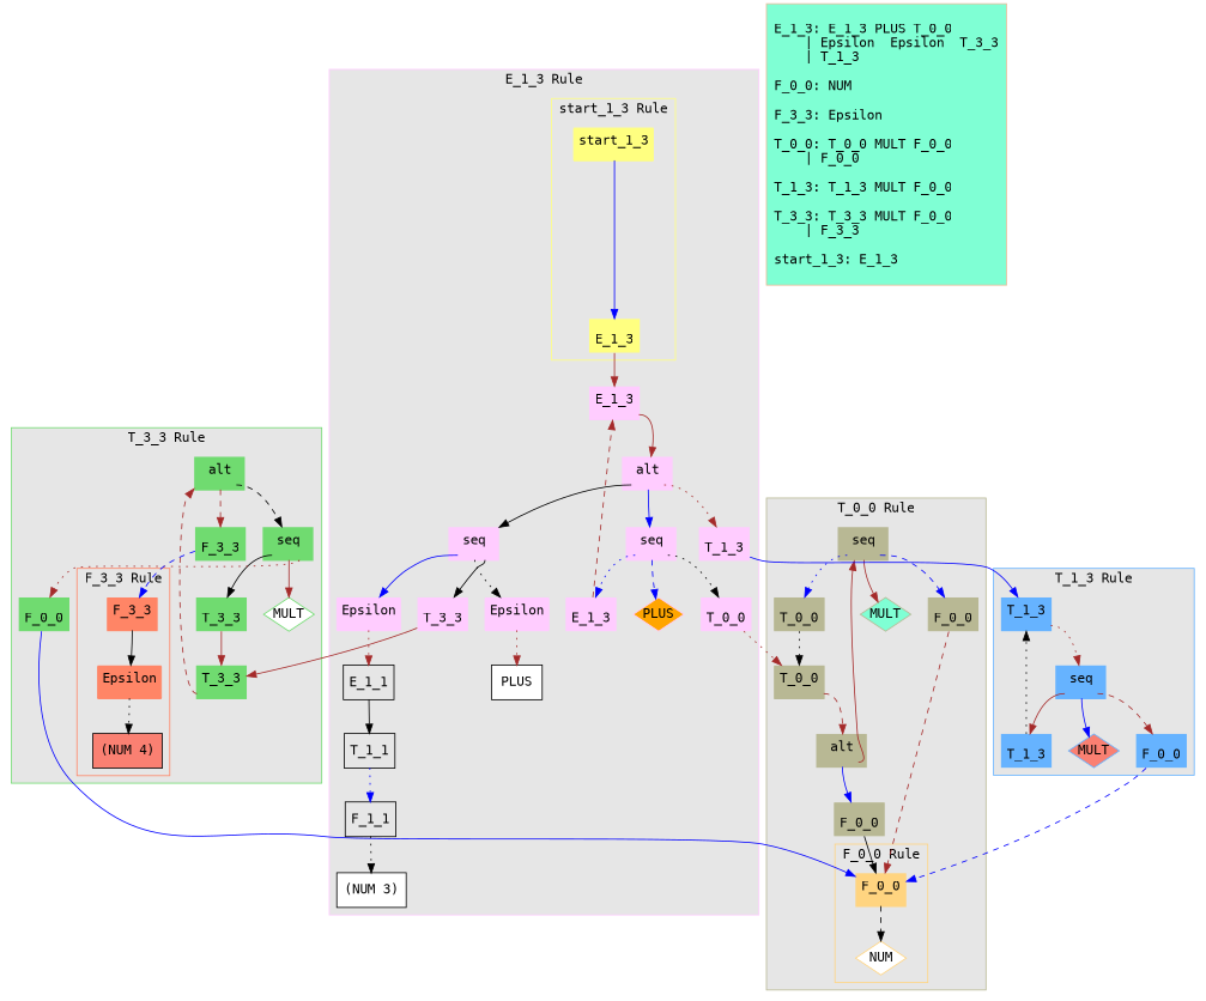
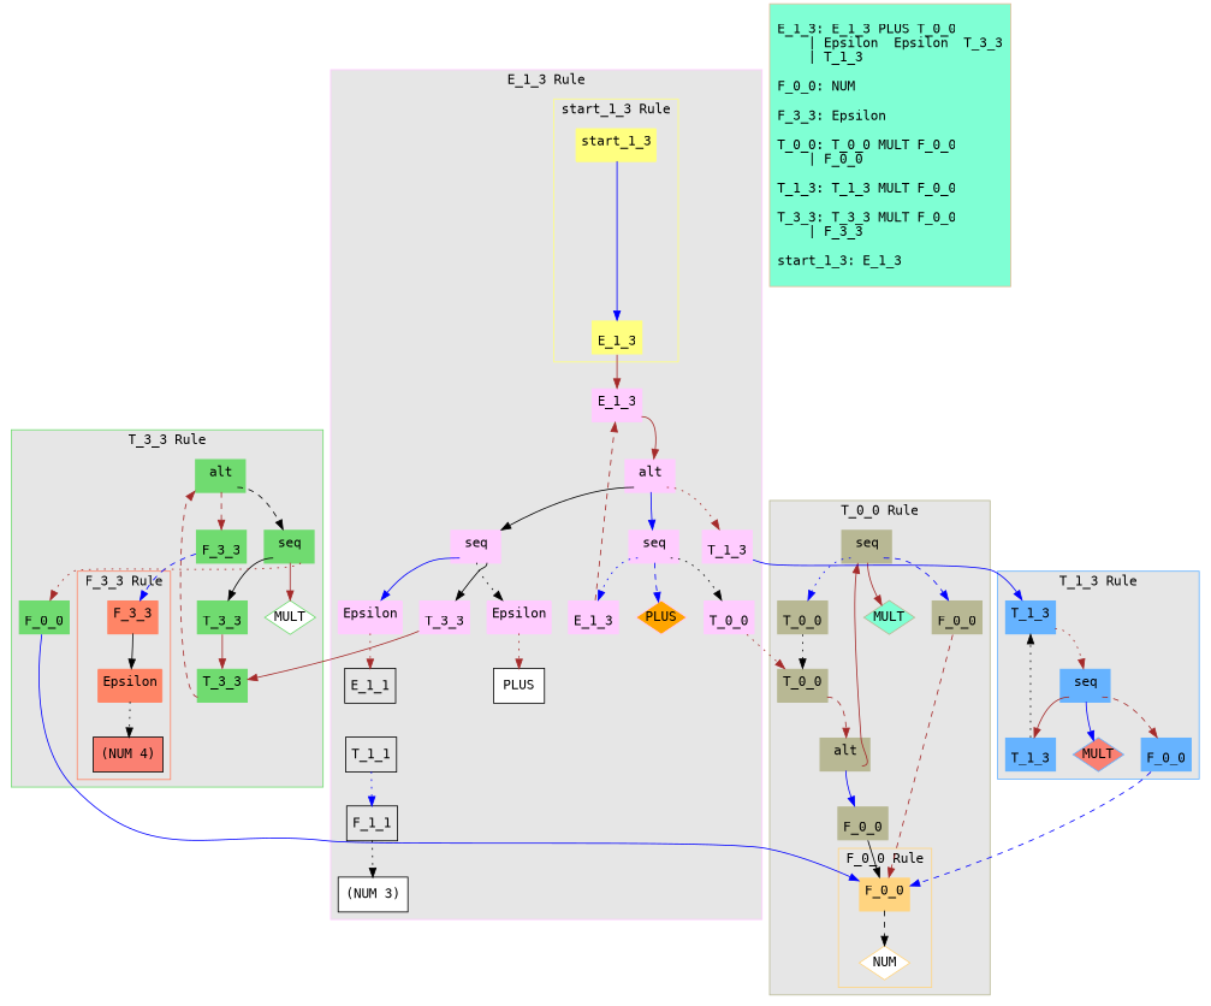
  digraph {
    fontname="DejaVu Sans Mono"
    node [color="#ffccff" fontname="DejaVu Sans Mono" margin=0 shape=none style=filled]
    edge [color=brown fontname="DejaVu Sans Mono" style=solid tailport=F]
    n1 [color="#ff8566" label=< <table border="1" cellborder="0" cellspacing="0" cellpadding="4"><tr><td>F_3_3</td></tr><tr><td port="F"></td></tr></table> >]
    n2 [color="#ff8566" label=< <table border="1" cellborder="0" cellspacing="0" cellpadding="4"><tr><td>Epsilon</td></tr><tr><td port="F"></td></tr></table> >]
    n3 [fillcolor=salmon label="(NUM 4)" shape=record color="" margin=""]
    n4 [color="#70db70" label=< <table border="1" cellborder="0" cellspacing="0" cellpadding="4"><tr><td>T_3_3</td></tr><tr><td port="F"></td></tr></table> >]
    n5 [color="#70db70" label=< <table border="1" cellborder="0" cellspacing="0" cellpadding="4"><tr><td>alt</td></tr><tr><td port="F"></td></tr></table> >]
    n6 [color="#70db70" label=< <table border="1" cellborder="0" cellspacing="0" cellpadding="4"><tr><td colspan="3">seq</td></tr><tr><td port="F0"></td><td port="F1"></td><td port="F2"></td></tr></table> >]
    n7 [color="#70db70" label=< <table border="1" cellborder="0" cellspacing="0" cellpadding="4"><tr><td port="H"></td></tr><tr><td>T_3_3</td></tr></table> >]
    n8 [color="#70db70" fillcolor=white label=MULT shape=diamond]
    n9 [color="#70db70" label=< <table border="1" cellborder="0" cellspacing="0" cellpadding="4"><tr><td port="H"></td></tr><tr><td>F_0_0</td></tr></table> >]
    n10 [color="#70db70" label=< <table border="1" cellborder="0" cellspacing="0" cellpadding="4"><tr><td port="H"></td></tr><tr><td>F_3_3</td></tr></table> >]
    n11 [color="#66b3ff" label=< <table border="1" cellborder="0" cellspacing="0" cellpadding="4"><tr><td>T_1_3</td></tr><tr><td port="F"></td></tr></table> >]
    n12 [color="#66b3ff" label=< <table border="1" cellborder="0" cellspacing="0" cellpadding="4"><tr><td colspan="3">seq</td></tr><tr><td port="F0"></td><td port="F1"></td><td port="F2"></td></tr></table> >]
    n13 [color="#66b3ff" label=< <table border="1" cellborder="0" cellspacing="0" cellpadding="4"><tr><td port="H"></td></tr><tr><td>T_1_3</td></tr></table> >]
    n14 [color="#66b3ff" fillcolor=salmon label=MULT shape=diamond]
    n15 [color="#66b3ff" label=< <table border="1" cellborder="0" cellspacing="0" cellpadding="4"><tr><td port="H"></td></tr><tr><td>F_0_0</td></tr></table> >]
    n16 [color="#ffd480" label=< <table border="1" cellborder="0" cellspacing="0" cellpadding="4"><tr><td>F_0_0</td></tr><tr><td port="F"></td></tr></table> >]
    n17 [color="#ffd480" fillcolor=white label=NUM shape=diamond]
    n18 [color="#b8b894" label=< <table border="1" cellborder="0" cellspacing="0" cellpadding="4"><tr><td>T_0_0</td></tr><tr><td port="F"></td></tr></table> >]
    n19 [color="#b8b894" label=< <table border="1" cellborder="0" cellspacing="0" cellpadding="4"><tr><td>alt</td></tr><tr><td port="F"></td></tr></table> >]
    n20 [color="#b8b894" label=< <table border="1" cellborder="0" cellspacing="0" cellpadding="4"><tr><td colspan="3">seq</td></tr><tr><td port="F0"></td><td port="F1"></td><td port="F2"></td></tr></table> >]
    n21 [color="#b8b894" label=< <table border="1" cellborder="0" cellspacing="0" cellpadding="4"><tr><td port="H"></td></tr><tr><td>T_0_0</td></tr></table> >]
    n22 [color="#b8b894" fillcolor=aquamarine label=MULT shape=diamond]
    n23 [color="#b8b894" label=< <table border="1" cellborder="0" cellspacing="0" cellpadding="4"><tr><td port="H"></td></tr><tr><td>F_0_0</td></tr></table> >]
    n24 [color="#b8b894" label=< <table border="1" cellborder="0" cellspacing="0" cellpadding="4"><tr><td port="H"></td></tr><tr><td>F_0_0</td></tr></table> >]
    n25 [color="#ffff80" label=< <table border="1" cellborder="0" cellspacing="0" cellpadding="4"><tr><td>start_1_3</td></tr><tr><td port="F"></td></tr></table> >]
    n26 [color="#ffff80" label=< <table border="1" cellborder="0" cellspacing="0" cellpadding="4"><tr><td port="H"></td></tr><tr><td>E_1_3</td></tr></table> >]
    n27 [label=< <table border="1" cellborder="0" cellspacing="0" cellpadding="4"><tr><td>E_1_3</td></tr><tr><td port="F"></td></tr></table> >]
    n28 [label=< <table border="1" cellborder="0" cellspacing="0" cellpadding="4"><tr><td>alt</td></tr><tr><td port="F"></td></tr></table> >]
    n29 [label=< <table border="1" cellborder="0" cellspacing="0" cellpadding="4"><tr><td colspan="3">seq</td></tr><tr><td port="F0"></td><td port="F1"></td><td port="F2"></td></tr></table> >]
    n30 [label=< <table border="1" cellborder="0" cellspacing="0" cellpadding="4"><tr><td port="H"></td></tr><tr><td>E_1_3</td></tr></table> >]
    n31 [fillcolor=orange label=PLUS shape=diamond]
    n32 [label=< <table border="1" cellborder="0" cellspacing="0" cellpadding="4"><tr><td port="H"></td></tr><tr><td>T_0_0</td></tr></table> >]
    n33 [label=< <table border="1" cellborder="0" cellspacing="0" cellpadding="4"><tr><td colspan="3">seq</td></tr><tr><td port="F0"></td><td port="F1"></td><td port="F2"></td></tr></table> >]
    n34 [label=< <table border="1" cellborder="0" cellspacing="0" cellpadding="4"><tr><td>Epsilon</td></tr><tr><td port="F"></td></tr></table> >]
    n35 [label=< <table border="0" cellborder="0" cellspacing="0" cellpadding="0"><tr><td colspan="1">E_1_1</td></tr><tr><td port="F0"></td></tr></table> > shape=record color="" style=""]
    n36 [fillcolor=white label="(NUM 3)" shape=record color="" margin=""]
    n37 [label=< <table border="0" cellborder="0" cellspacing="0" cellpadding="0"><tr><td colspan="1">F_1_1</td></tr><tr><td port="F0"></td></tr></table> > shape=record color="" style=""]
    n38 [label=< <table border="0" cellborder="0" cellspacing="0" cellpadding="0"><tr><td colspan="1">T_1_1</td></tr><tr><td port="F0"></td></tr></table> > shape=record color="" style=""]
    n39 [label=< <table border="1" cellborder="0" cellspacing="0" cellpadding="4"><tr><td>Epsilon</td></tr><tr><td port="F"></td></tr></table> >]
    n40 [fillcolor=white label=PLUS shape=record color="" margin=""]
    n41 [label=< <table border="1" cellborder="0" cellspacing="0" cellpadding="4"><tr><td port="H"></td></tr><tr><td>T_3_3</td></tr></table> >]
    n42 [label=< <table border="1" cellborder="0" cellspacing="0" cellpadding="4"><tr><td port="H"></td></tr><tr><td>T_1_3</td></tr></table> >]
    n43 [color="#EDBB99" fillcolor=aquamarine label="\lE_1_3: E_1_3 PLUS T_0_0\l    | Epsilon  Epsilon  T_3_3\l    | T_1_3\l\lF_0_0: NUM\l\lF_3_3: Epsilon \l\lT_0_0: T_0_0 MULT F_0_0\l    | F_0_0\l\lT_1_3: T_1_3 MULT F_0_0\l\lT_3_3: T_3_3 MULT F_0_0\l    | F_3_3\l\lstart_1_3: E_1_3\l " shape=rectangle margin=""]
    subgraph cluster_1 {
      color="#70db70"
      fillcolor="#e6e6e6"
      label="T_3_3 Rule"
      style=filled
      n4
      n5
      n6
      n7
      n8
      n9
      n10
      subgraph cluster_2 {
        color="#ff8566"
        fillcolor="#e6e6e6"
        label="F_3_3 Rule"
        style=filled
        n1
        n2
        n3
      }
    }
    subgraph cluster_3 {
      color="#66b3ff"
      fillcolor="#e6e6e6"
      label="T_1_3 Rule"
      style=filled
      n11
      n12
      n13
      n14
      n15
    }
    subgraph cluster_4 {
      color="#b8b894"
      fillcolor="#e6e6e6"
      label="T_0_0 Rule"
      style=filled
      n18
      n19
      n20
      n21
      n22
      n23
      n24
      subgraph cluster_5 {
        color="#ffd480"
        fillcolor="#e6e6e6"
        label="F_0_0 Rule"
        style=filled
        n16
        n17
      }
    }
    subgraph cluster_6 {
      color="#ffccff"
      fillcolor="#e6e6e6"
      label="E_1_3 Rule"
      style=filled
      n27
      n28
      n29
      n30
      n31
      n32
      n33
      n34
      n35
      n36
      n37
      n38
      n39
      n40
      n41
      n42
      subgraph cluster_7 {
        color="#ffff80"
        fillcolor="#e6e6e6"
        label="start_1_3 Rule"
        style=filled
        n25
        n26
      }
    }
    n1 -> n2 [color=black]
    n2 -> n3 [color=black style=dotted]
    n4 -> n5 [style=dashed]
    n5 -> n6 [color=black style=dashed]
    n5 -> n10 [style=dashed]
    n6 -> n7 [color=black tailport=F0]
    n6 -> n8 [tailport=F1]
    n6 -> n9 [style=dotted tailport=F2]
    n7 -> n4
    n9 -> n16 [color=blue]
    n10 -> n1 [color=blue style=dashed]
    n11 -> n12 [style=dotted]
    n12 -> n13 [tailport=F0]
    n12 -> n14 [color=blue tailport=F1]
    n12 -> n15 [style=dashed tailport=F2]
    n13 -> n11 [color=black style=dotted]
    n15 -> n16 [color=blue style=dashed]
    n16 -> n17 [color=black style=dashed]
    n18 -> n19 [style=dashed]
    n19 -> n20
    n19 -> n24 [color=blue]
    n20 -> n21 [color=blue style=dotted tailport=F0]
    n20 -> n22 [tailport=F1]
    n20 -> n23 [color=blue style=dashed tailport=F2]
    n21 -> n18 [color=black style=dotted]
    n23 -> n16 [style=dashed]
    n24 -> n16 [color=black]
    n25 -> n26 [color=blue]
    n26 -> n27
    n27 -> n28
    n28 -> n29 [color=blue]
    n28 -> n33 [color=black]
    n28 -> n42 [style=dotted]
    n29 -> n30 [color=blue style=dotted tailport=F0]
    n29 -> n31 [color=blue style=dashed tailport=F1]
    n29 -> n32 [color=black style=dotted tailport=F2]
    n30 -> n27 [style=dashed]
    n32 -> n18 [style=dotted]
    n33 -> n34 [color=blue tailport=F0]
    n33 -> n39 [color=black style=dotted tailport=F1]
    n33 -> n41 [color=black tailport=F2]
    n34 -> n35 [style=dotted]
-   n35 -> n38 [color=black tailport=F0]
    n37 -> n36 [color=black style=dotted tailport=F0]
    n38 -> n37 [color=blue style=dotted tailport=F0]
    n39 -> n40 [style=dotted]
    n41 -> n4
    n42 -> n11 [color=blue]
  }
